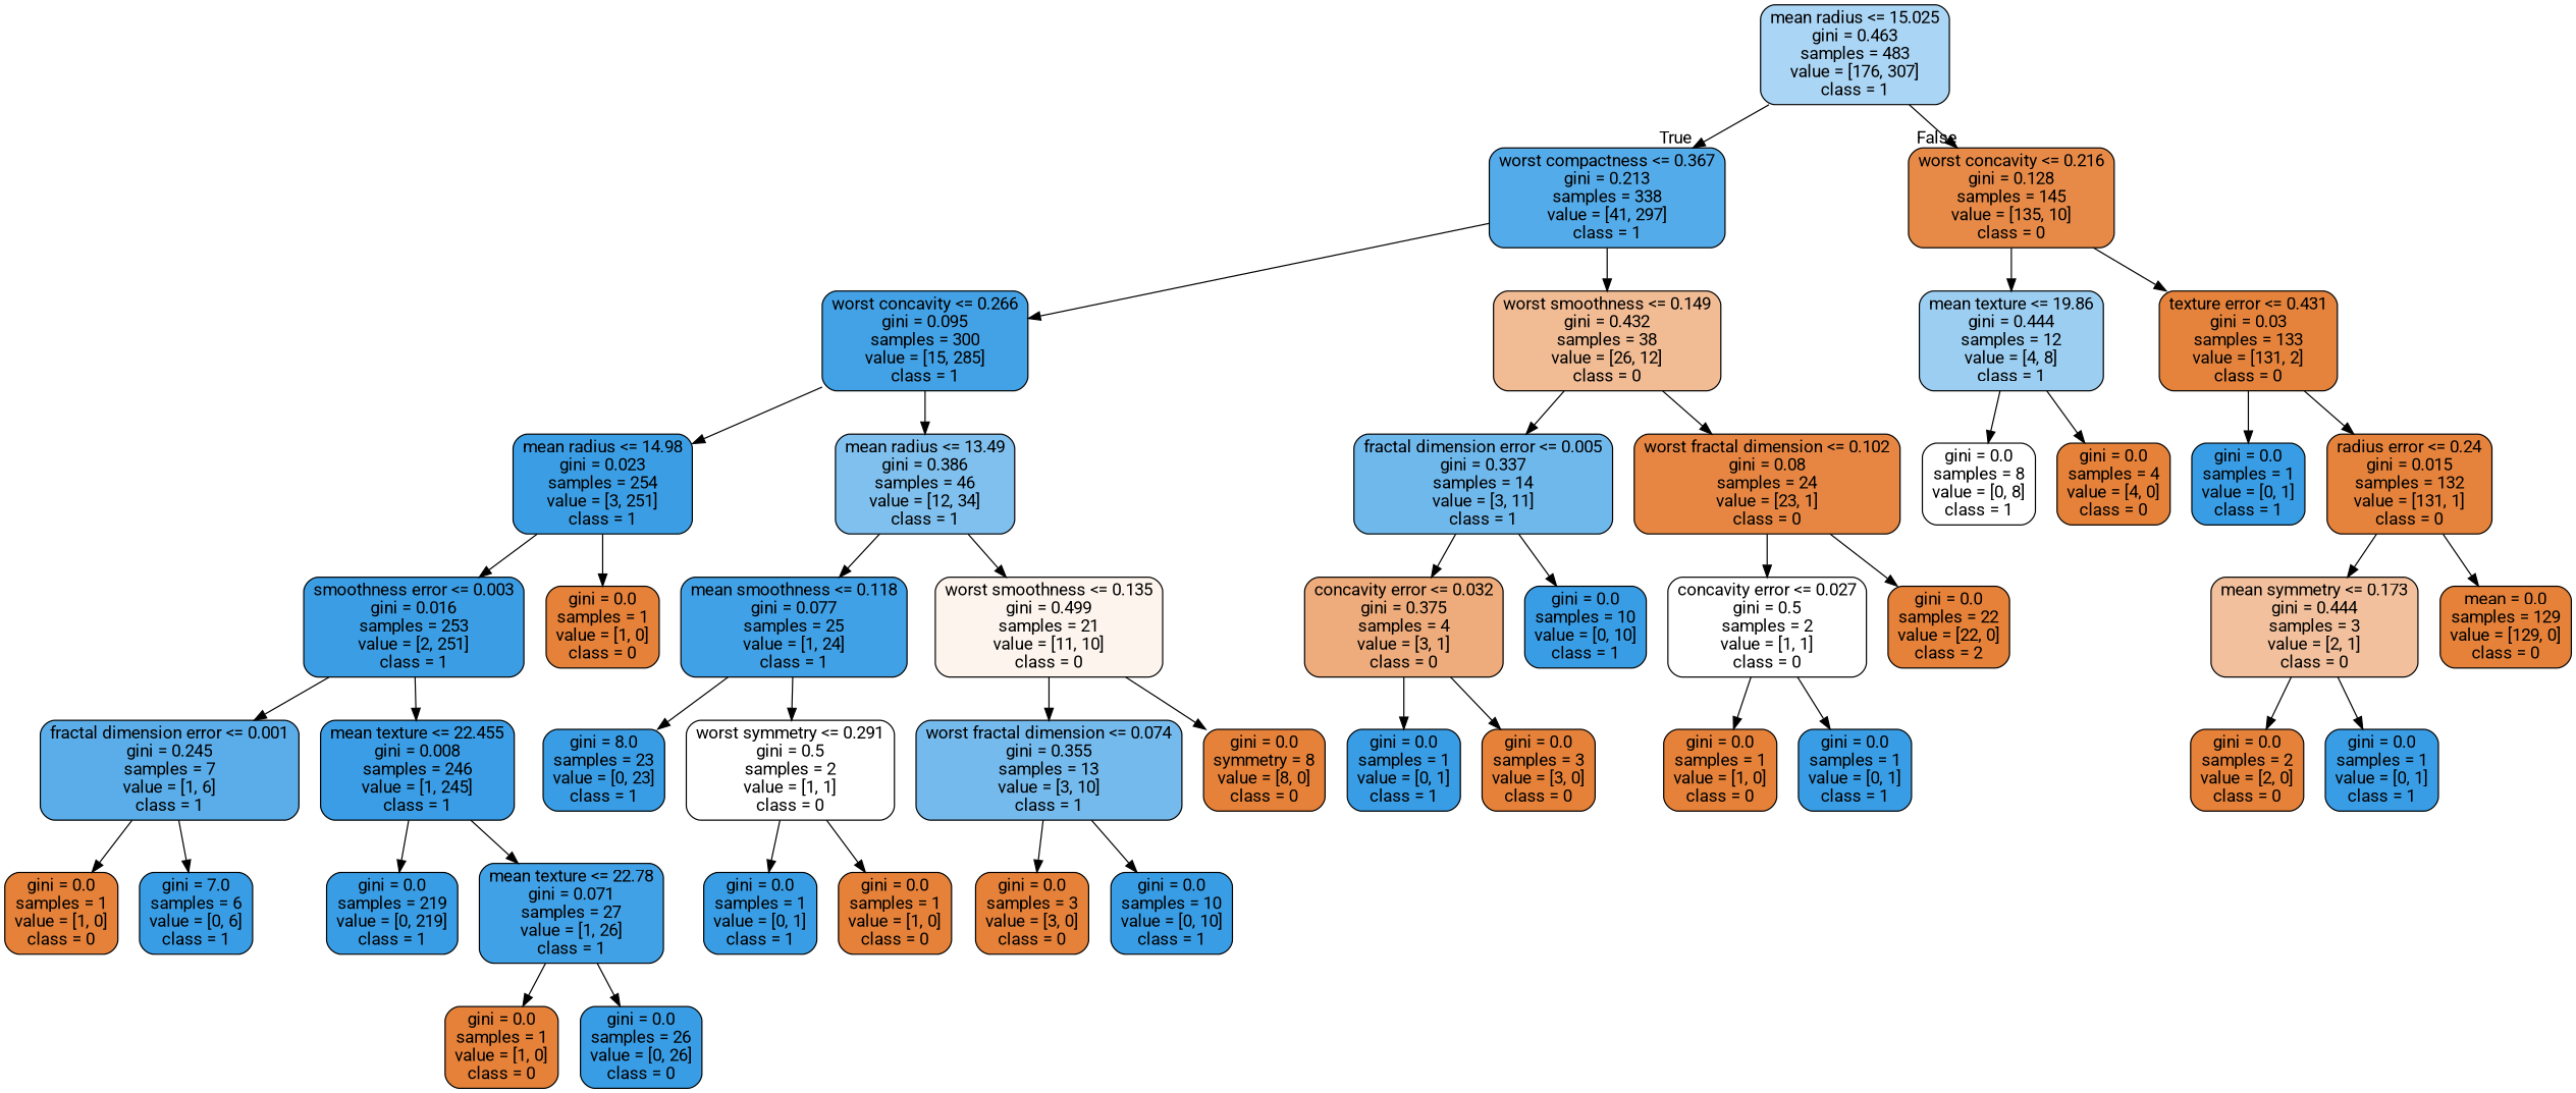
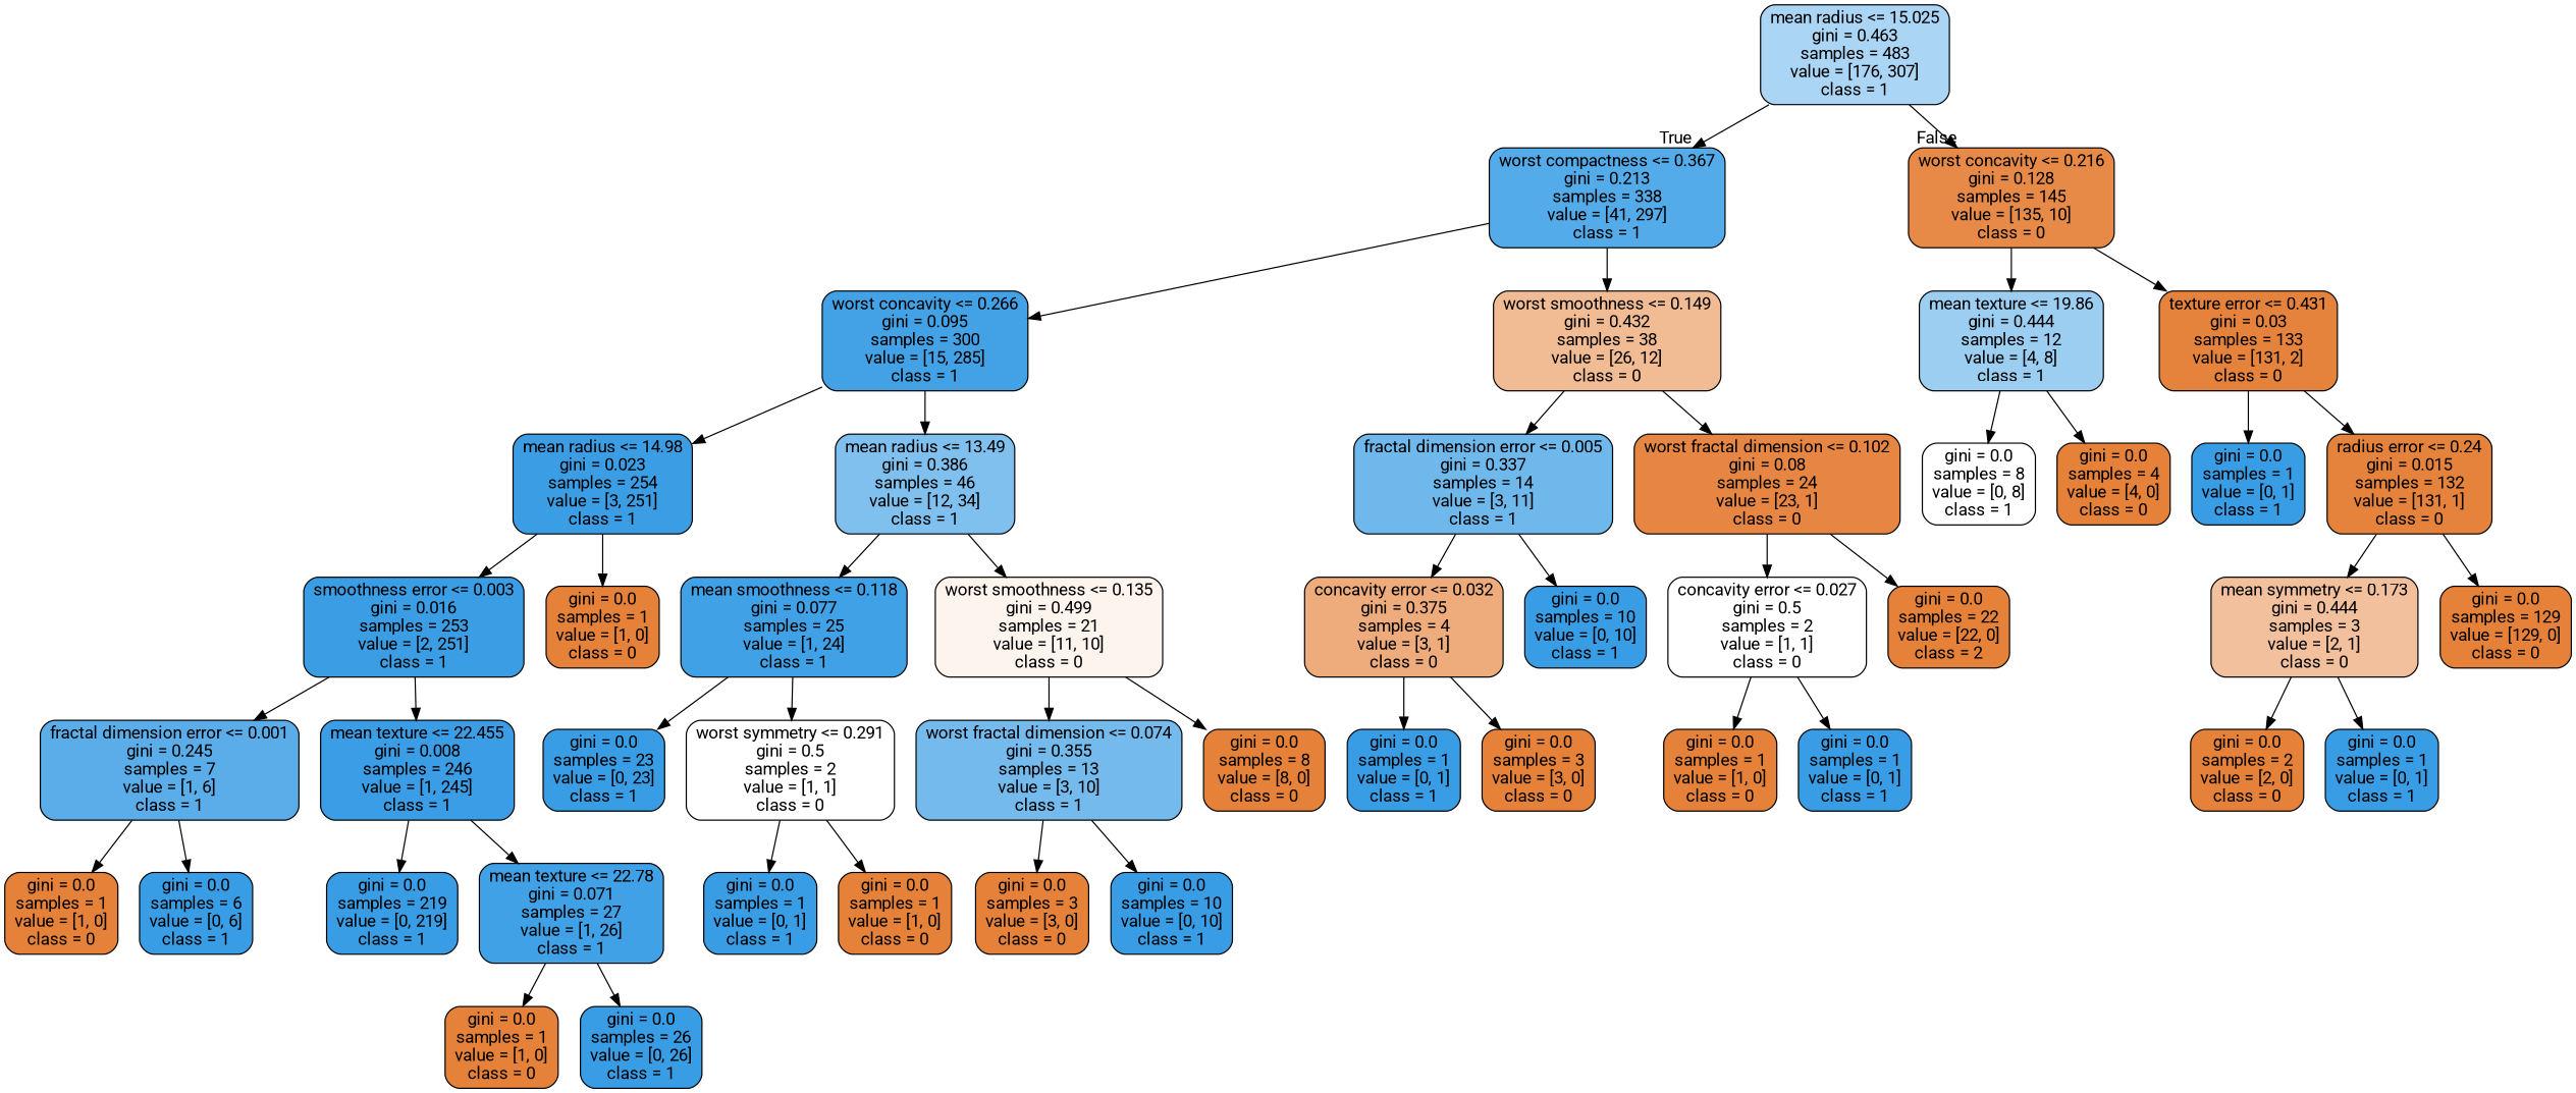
  digraph {
    fontname=Roboto
    node [color=black fillcolor="#e58139" fontname=Roboto shape=box style="filled, rounded"]
    edge [fontname=Roboto]
    n1 [fillcolor="#abd5f4" label="mean radius <= 15.025\ngini = 0.463\nsamples = 483\nvalue = [176, 307]\nclass = 1"]
    n2 [fillcolor="#54abe9" label="worst compactness <= 0.367\ngini = 0.213\nsamples = 338\nvalue = [41, 297]\nclass = 1"]
    n3 [fillcolor="#e78a48" label="worst concavity <= 0.216\ngini = 0.128\nsamples = 145\nvalue = [135, 10]\nclass = 0"]
    n4 [fillcolor="#43a2e6" label="worst concavity <= 0.266\ngini = 0.095\nsamples = 300\nvalue = [15, 285]\nclass = 1"]
    n5 [fillcolor="#f1bb94" label="worst smoothness <= 0.149\ngini = 0.432\nsamples = 38\nvalue = [26, 12]\nclass = 0"]
    n6 [fillcolor="#9ccef2" label="mean texture <= 19.86\ngini = 0.444\nsamples = 12\nvalue = [4, 8]\nclass = 1"]
    n7 [fillcolor="#e5833c" label="texture error <= 0.431\ngini = 0.03\nsamples = 133\nvalue = [131, 2]\nclass = 0"]
    n8 [fillcolor="#3b9ee5" label="mean radius <= 14.98\ngini = 0.023\nsamples = 254\nvalue = [3, 251]\nclass = 1"]
    n9 [fillcolor="#7fc0ee" label="mean radius <= 13.49\ngini = 0.386\nsamples = 46\nvalue = [12, 34]\nclass = 1"]
    n10 [fillcolor="#6fb8ec" label="fractal dimension error <= 0.005\ngini = 0.337\nsamples = 14\nvalue = [3, 11]\nclass = 1"]
    n11 [fillcolor="#e68642" label="worst fractal dimension <= 0.102\ngini = 0.08\nsamples = 24\nvalue = [23, 1]\nclass = 0"]
    n12 [fillcolor="#3b9ee5" label="smoothness error <= 0.003\ngini = 0.016\nsamples = 253\nvalue = [2, 251]\nclass = 1"]
    n13 [label="gini = 0.0\nsamples = 1\nvalue = [1, 0]\nclass = 0"]
    n14 [fillcolor="#41a1e6" label="mean smoothness <= 0.118\ngini = 0.077\nsamples = 25\nvalue = [1, 24]\nclass = 1"]
    n15 [fillcolor="#fdf4ed" label="worst smoothness <= 0.135\ngini = 0.499\nsamples = 21\nvalue = [11, 10]\nclass = 0"]
    n16 [fillcolor="#5aade9" label="fractal dimension error <= 0.001\ngini = 0.245\nsamples = 7\nvalue = [1, 6]\nclass = 1"]
    n17 [fillcolor="#3a9de5" label="mean texture <= 22.455\ngini = 0.008\nsamples = 246\nvalue = [1, 245]\nclass = 1"]
    n18 [label="gini = 0.0\nsamples = 1\nvalue = [1, 0]\nclass = 0"]
-   n19 [fillcolor="#399de5" label="gini = 7.0\nsamples = 6\nvalue = [0, 6]\nclass = 1"]
+   n19 [fillcolor="#399de5" label="gini = 0.0\nsamples = 6\nvalue = [0, 6]\nclass = 1"]
    n20 [fillcolor="#399de5" label="gini = 0.0\nsamples = 219\nvalue = [0, 219]\nclass = 1"]
    n21 [fillcolor="#41a1e6" label="mean texture <= 22.78\ngini = 0.071\nsamples = 27\nvalue = [1, 26]\nclass = 1"]
    n22 [label="gini = 0.0\nsamples = 1\nvalue = [1, 0]\nclass = 0"]
-   n23 [fillcolor="#399de5" label="gini = 0.0\nsamples = 26\nvalue = [0, 26]\nclass = 0"]
-   n24 [fillcolor="#399de5" label="gini = 8.0\nsamples = 23\nvalue = [0, 23]\nclass = 1"]
+   n23 [fillcolor="#399de5" label="gini = 0.0\nsamples = 26\nvalue = [0, 26]\nclass = 1"]
+   n24 [fillcolor="#399de5" label="gini = 0.0\nsamples = 23\nvalue = [0, 23]\nclass = 1"]
    n25 [fillcolor="#ffffff" label="worst symmetry <= 0.291\ngini = 0.5\nsamples = 2\nvalue = [1, 1]\nclass = 0"]
    n26 [fillcolor="#74baed" label="worst fractal dimension <= 0.074\ngini = 0.355\nsamples = 13\nvalue = [3, 10]\nclass = 1"]
-   n27 [label="gini = 0.0\nsymmetry = 8\nvalue = [8, 0]\nclass = 0"]
+   n27 [label="gini = 0.0\nsamples = 8\nvalue = [8, 0]\nclass = 0"]
    n28 [fillcolor="#399de5" label="gini = 0.0\nsamples = 1\nvalue = [0, 1]\nclass = 1"]
    n29 [label="gini = 0.0\nsamples = 1\nvalue = [1, 0]\nclass = 0"]
    n30 [label="gini = 0.0\nsamples = 3\nvalue = [3, 0]\nclass = 0"]
    n31 [fillcolor="#399de5" label="gini = 0.0\nsamples = 10\nvalue = [0, 10]\nclass = 1"]
    n32 [fillcolor="#eeab7b" label="concavity error <= 0.032\ngini = 0.375\nsamples = 4\nvalue = [3, 1]\nclass = 0"]
    n33 [fillcolor="#399de5" label="gini = 0.0\nsamples = 10\nvalue = [0, 10]\nclass = 1"]
    n34 [fillcolor="#ffffff" label="concavity error <= 0.027\ngini = 0.5\nsamples = 2\nvalue = [1, 1]\nclass = 0"]
    n35 [label="gini = 0.0\nsamples = 22\nvalue = [22, 0]\nclass = 2"]
    n36 [fillcolor="#399de5" label="gini = 0.0\nsamples = 1\nvalue = [0, 1]\nclass = 1"]
    n37 [label="gini = 0.0\nsamples = 3\nvalue = [3, 0]\nclass = 0"]
    n38 [label="gini = 0.0\nsamples = 1\nvalue = [1, 0]\nclass = 0"]
    n39 [fillcolor="#399de5" label="gini = 0.0\nsamples = 1\nvalue = [0, 1]\nclass = 1"]
    n40 [fillcolor="#ffffff" label="gini = 0.0\nsamples = 8\nvalue = [0, 8]\nclass = 1"]
    n41 [label="gini = 0.0\nsamples = 4\nvalue = [4, 0]\nclass = 0"]
    n42 [fillcolor="#399de5" label="gini = 0.0\nsamples = 1\nvalue = [0, 1]\nclass = 1"]
    n43 [fillcolor="#e5823b" label="radius error <= 0.24\ngini = 0.015\nsamples = 132\nvalue = [131, 1]\nclass = 0"]
    n44 [fillcolor="#f2c09c" label="mean symmetry <= 0.173\ngini = 0.444\nsamples = 3\nvalue = [2, 1]\nclass = 0"]
-   n45 [label="mean = 0.0\nsamples = 129\nvalue = [129, 0]\nclass = 0"]
+   n45 [label="gini = 0.0\nsamples = 129\nvalue = [129, 0]\nclass = 0"]
    n46 [label="gini = 0.0\nsamples = 2\nvalue = [2, 0]\nclass = 0"]
    n47 [fillcolor="#399de5" label="gini = 0.0\nsamples = 1\nvalue = [0, 1]\nclass = 1"]
    n1 -> n2 [headlabel=True labelangle=45 labeldistance=2.5]
    n1 -> n3 [headlabel=False labelangle=-45 labeldistance=2.5]
    n2 -> n4
    n2 -> n5
    n3 -> n6
    n3 -> n7
    n4 -> n8
    n4 -> n9
    n5 -> n10
    n5 -> n11
    n6 -> n40
    n6 -> n41
    n7 -> n42
    n7 -> n43
    n8 -> n12
    n8 -> n13
    n9 -> n14
    n9 -> n15
    n10 -> n32
    n10 -> n33
    n11 -> n34
    n11 -> n35
    n12 -> n16
    n12 -> n17
    n14 -> n24
    n14 -> n25
    n15 -> n26
    n15 -> n27
    n16 -> n18
    n16 -> n19
    n17 -> n20
    n17 -> n21
    n21 -> n22
    n21 -> n23
    n25 -> n28
    n25 -> n29
    n26 -> n30
    n26 -> n31
    n32 -> n36
    n32 -> n37
    n34 -> n38
    n34 -> n39
    n43 -> n44
    n43 -> n45
    n44 -> n46
    n44 -> n47
  }
